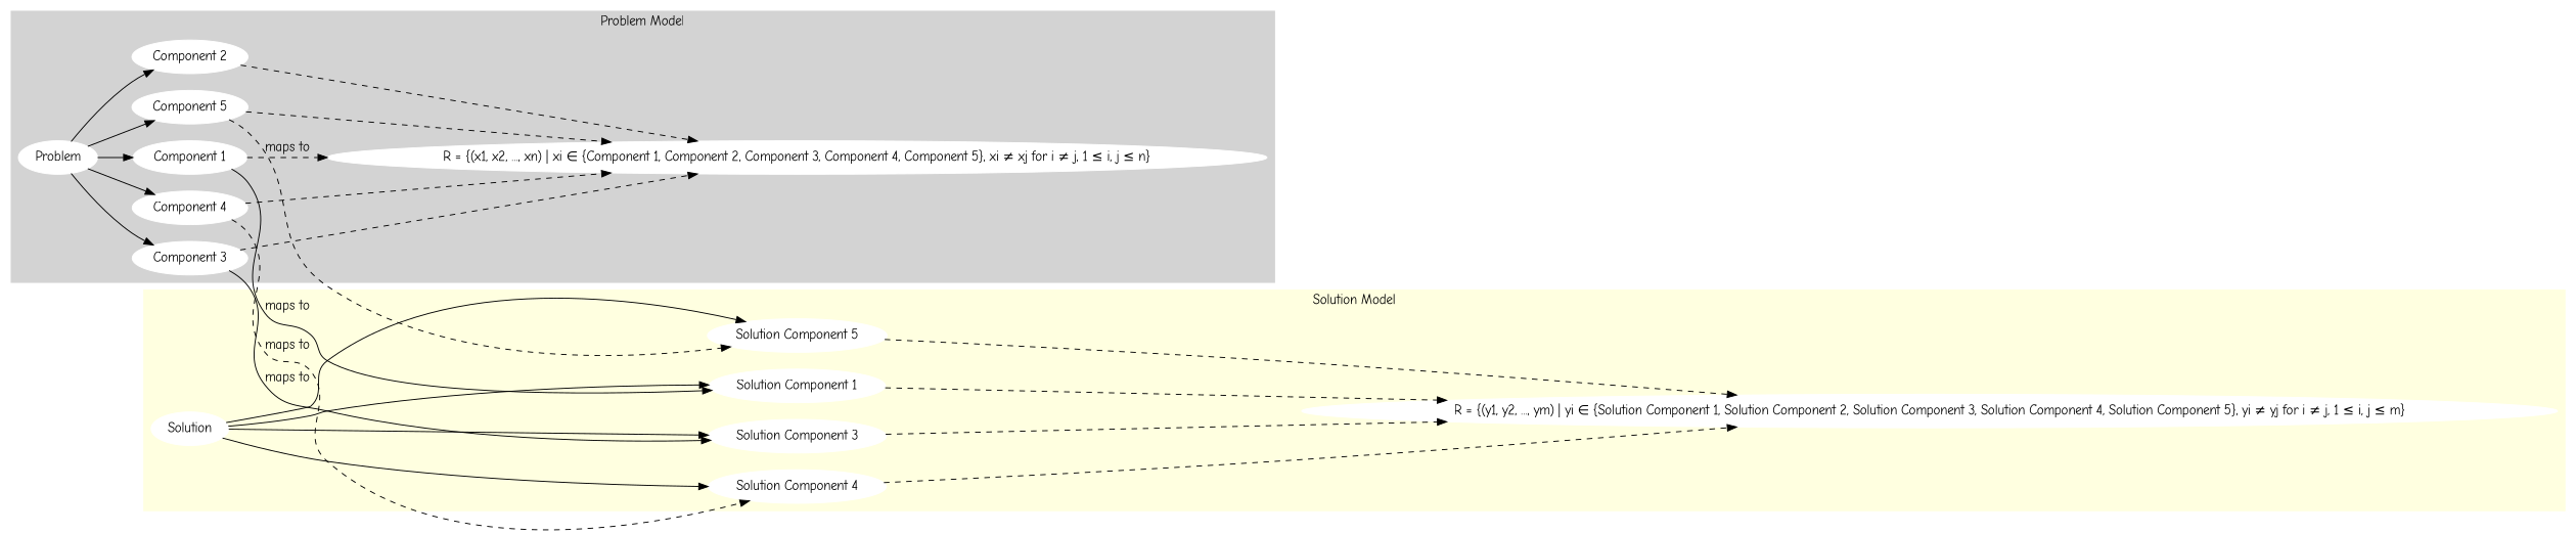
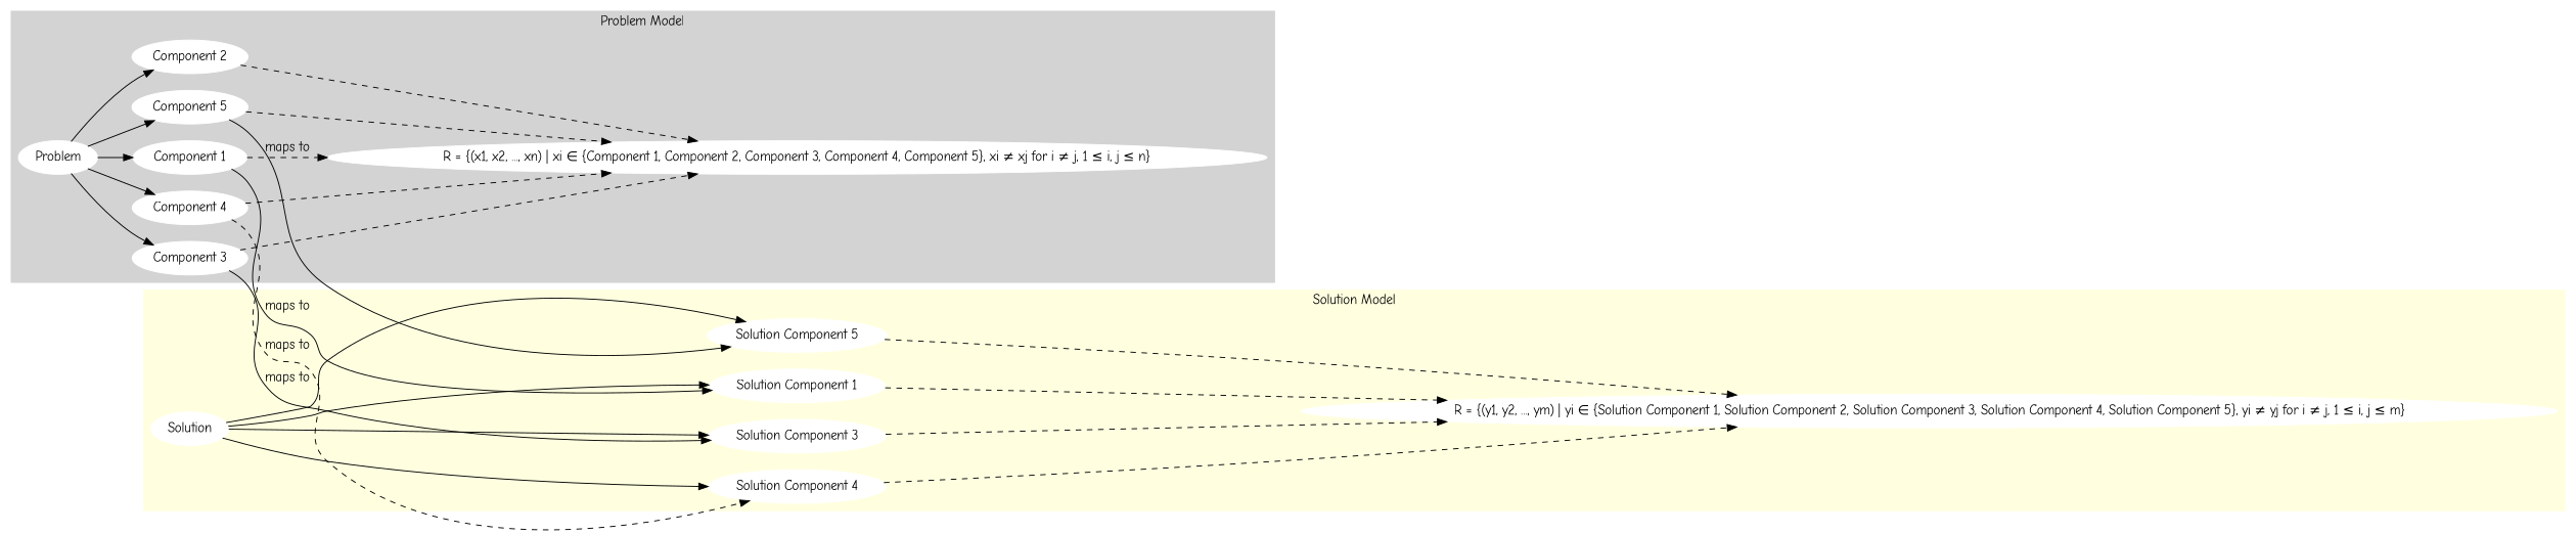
  digraph {
    fontname="Comic Neue"
    rankdir=LR
    node [color=white fontname="Comic Neue" style=filled]
    edge [fontname="Comic Neue"]
    n1 [label=Problem]
    n2 [label="Component 1"]
    n3 [label="Component 2"]
    n4 [label="Component 3"]
    n5 [label="Component 4"]
    n6 [label="Component 5"]
    n7 [label="R = {(x1, x2, ..., xn) | xi ∈ {Component 1, Component 2, Component 3, Component 4, Component 5}, xi ≠ xj for i ≠ j, 1 ≤ i, j ≤ n}"]
    n8 [label=Solution]
    n9 [label="Solution Component 1"]
    n10 [label="Solution Component 3"]
    n11 [label="Solution Component 4"]
    n12 [label="Solution Component 5"]
    n13 [label="R = {(y1, y2, ..., ym) | yi ∈ {Solution Component 1, Solution Component 2, Solution Component 3, Solution Component 4, Solution Component 5}, yi ≠ yj for i ≠ j, 1 ≤ i, j ≤ m}"]
    subgraph cluster_1 {
      color=lightgrey
      label="Problem Model"
      style=filled
      n1
      n2
      n3
      n4
      n5
      n6
      n7
    }
    subgraph cluster_2 {
      color=lightgreen
      label="Property A"
      style=filled
    }
    subgraph cluster_3 {
      color=lightblue
      label="Property B"
      style=filled
    }
    subgraph cluster_4 {
      color=lightcoral
      label="Property C"
      style=filled
    }
    subgraph cluster_5 {
      color=lightyellow
      label="Solution Model"
      style=filled
      n8
      n9
      n10
      n11
      n12
      n13
    }
    subgraph cluster_6 {
      color=lightcyan
      label="Solution Property A"
      style=filled
    }
    subgraph cluster_7 {
      color=lavender
      label="Solution Property B"
      style=filled
    }
    subgraph cluster_8 {
      color=lightgoldenrodyellow
      label="Solution Property C"
      style=filled
    }
    n1 -> n2
    n1 -> n3
    n1 -> n4
    n1 -> n5
    n1 -> n6
    n2 -> n7 [style=dashed]
    n2 -> n9 [label="maps to"]
    n3 -> n7 [style=dashed]
    n4 -> n7 [style=dashed]
    n4 -> n10 [label="maps to"]
    n5 -> n7 [style=dashed]
    n5 -> n11 [label="maps to" style=dashed]
    n6 -> n7 [style=dashed]
-   n6 -> n12 [label="maps to" style=dashed]
+   n6 -> n12 [label="maps to"]
    n8 -> n9
    n8 -> n10
    n8 -> n11
    n8 -> n12
    n9 -> n13 [style=dashed]
    n10 -> n13 [style=dashed]
    n11 -> n13 [style=dashed]
    n12 -> n13 [style=dashed]
  }
